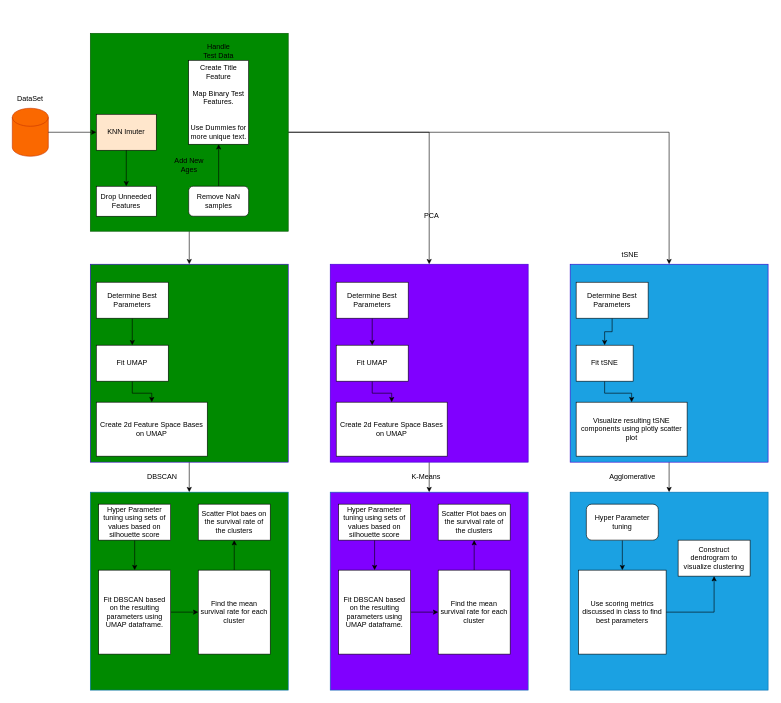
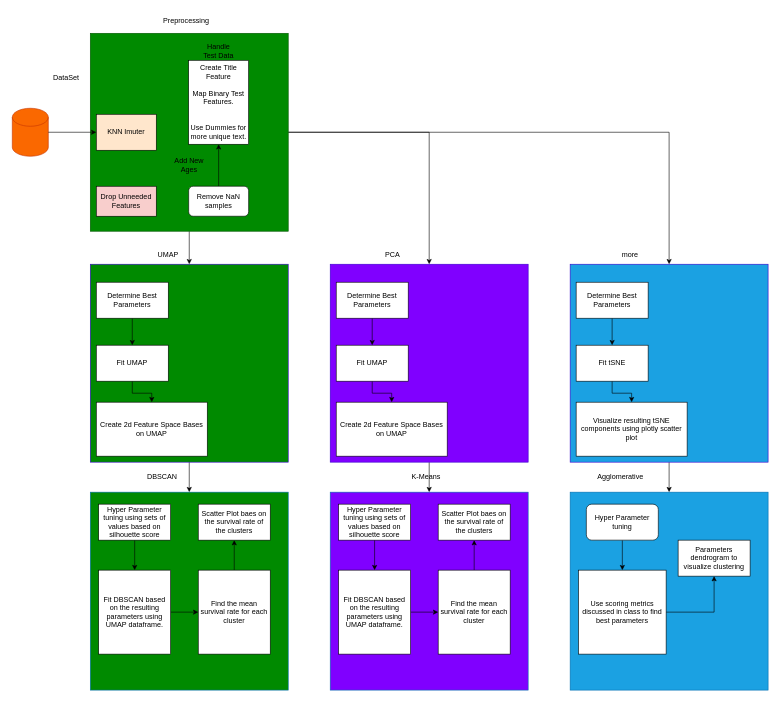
  <mxCell id="0" />
  <mxCell id="1" parent="0" />
  <mxCell id="2" value="" style="shape=cylinder3;whiteSpace=wrap;html=1;boundedLbl=1;backgroundOutline=1;size=15;fillColor=#fa6800;fontColor=#000000;strokeColor=#C73500;" parent="1" vertex="1"><mxGeometry x="20" y="180" width="60" height="80" as="geometry" /></mxCell>
- <mxCell id="3" value="DataSet" style="text;html=1;align=center;verticalAlign=middle;whiteSpace=wrap;rounded=0;" parent="1" vertex="1"><mxGeometry x="20" y="150" width="60" height="30" as="geometry" /></mxCell>
+ <mxCell id="3" value="DataSet" style="text;html=1;align=center;verticalAlign=middle;whiteSpace=wrap;rounded=0;" parent="1" vertex="1"><mxGeometry x="80" y="115" width="60" height="30" as="geometry" /></mxCell>
  <mxCell id="4" style="edgeStyle=orthogonalEdgeStyle;rounded=0;orthogonalLoop=1;jettySize=auto;html=1;exitX=0.5;exitY=1;exitDx=0;exitDy=0;entryX=0.5;entryY=0;entryDx=0;entryDy=0;" parent="1" source="7" target="19" edge="1"><mxGeometry relative="1" as="geometry" /></mxCell>
  <mxCell id="5" style="edgeStyle=orthogonalEdgeStyle;rounded=0;orthogonalLoop=1;jettySize=auto;html=1;exitX=1;exitY=0.5;exitDx=0;exitDy=0;entryX=0.5;entryY=0;entryDx=0;entryDy=0;" edge="1" parent="1" source="7" target="36"><mxGeometry relative="1" as="geometry" /></mxCell>
  <mxCell id="6" style="edgeStyle=orthogonalEdgeStyle;rounded=0;orthogonalLoop=1;jettySize=auto;html=1;exitX=1;exitY=0.5;exitDx=0;exitDy=0;entryX=0.5;entryY=0;entryDx=0;entryDy=0;" edge="1" parent="1" source="7" target="53"><mxGeometry relative="1" as="geometry" /></mxCell>
  <mxCell id="7" value="" style="whiteSpace=wrap;html=1;aspect=fixed;fillColor=#008a00;fontColor=#ffffff;strokeColor=#005700;" parent="1" vertex="1"><mxGeometry x="150" y="55" width="330" height="330" as="geometry" /></mxCell>
+ <mxCell id="8" value="Preprocessing" style="text;html=1;align=center;verticalAlign=middle;whiteSpace=wrap;rounded=0;" parent="1" vertex="1"><mxGeometry x="280" width="60" height="30" as="geometry" y="20" /></mxCell>
  <mxCell id="9" value="KNN Imuter" style="rounded=0;whiteSpace=wrap;html=1;fillColor=#ffe6cc;" parent="1" vertex="1"><mxGeometry x="160" y="190" width="100" height="60" as="geometry" /></mxCell>
  <mxCell id="10" value="" style="endArrow=classic;html=1;rounded=0;exitX=1;exitY=0.5;exitDx=0;exitDy=0;exitPerimeter=0;entryX=0;entryY=0.5;entryDx=0;entryDy=0;" parent="1" source="2" target="9" edge="1"><mxGeometry width="50" height="50" relative="1" as="geometry"><mxPoint x="340" y="220" as="sourcePoint" /><mxPoint x="390" y="170" as="targetPoint" /></mxGeometry></mxCell>
- <mxCell id="11" value="" style="endArrow=classic;html=1;rounded=0;exitX=0.5;exitY=1;exitDx=0;exitDy=0;entryX=0.5;entryY=0;entryDx=0;entryDy=0;" parent="1" source="9" target="12" edge="1"><mxGeometry width="50" height="50" relative="1" as="geometry"><mxPoint x="340" y="220" as="sourcePoint" /><mxPoint x="390" y="170" as="targetPoint" /></mxGeometry></mxCell>
- <mxCell id="12" value="Drop Unneeded Features" style="rounded=0;whiteSpace=wrap;html=1;" parent="1" vertex="1"><mxGeometry x="160" y="310" width="100" height="50" as="geometry" /></mxCell>
+ <mxCell id="12" value="Drop Unneeded Features" style="rounded=0;whiteSpace=wrap;html=1;fillColor=#f8cecc;" parent="1" vertex="1"><mxGeometry x="160" y="310" width="100" height="50" as="geometry" /></mxCell>
  <mxCell id="13" value="Add New Ages" style="text;html=1;align=center;verticalAlign=middle;whiteSpace=wrap;rounded=0;" parent="1" vertex="1"><mxGeometry x="285" y="260" width="60" height="30" as="geometry" /></mxCell>
  <mxCell id="14" style="edgeStyle=orthogonalEdgeStyle;rounded=0;orthogonalLoop=1;jettySize=auto;html=1;exitX=0.5;exitY=0;exitDx=0;exitDy=0;entryX=0.5;entryY=1;entryDx=0;entryDy=0;" parent="1" source="15" target="16" edge="1"><mxGeometry relative="1" as="geometry" /></mxCell>
  <mxCell id="15" value="Remove NaN samples" style="whiteSpace=wrap;html=1;rounded=1;" parent="1" vertex="1"><mxGeometry x="314" y="310" width="100" height="50" as="geometry" /></mxCell>
  <mxCell id="16" value="Create Title Feature&lt;div&gt;&lt;br&gt;&lt;/div&gt;&lt;div&gt;Map Binary Test Features.&lt;/div&gt;&lt;div&gt;&lt;br&gt;&lt;/div&gt;&lt;div&gt;&lt;br&gt;&lt;/div&gt;&lt;div&gt;Use Dummies for more unique text.&lt;/div&gt;" style="rounded=0;whiteSpace=wrap;html=1;" parent="1" vertex="1"><mxGeometry x="314" y="100" width="100" height="140" as="geometry" /></mxCell>
  <mxCell id="17" value="Handle Test Data" style="text;html=1;align=center;verticalAlign=middle;whiteSpace=wrap;rounded=0;" parent="1" vertex="1"><mxGeometry x="334" y="70" width="60" height="30" as="geometry" /></mxCell>
  <mxCell id="18" style="edgeStyle=orthogonalEdgeStyle;rounded=0;orthogonalLoop=1;jettySize=auto;html=1;exitX=0.5;exitY=1;exitDx=0;exitDy=0;entryX=0.5;entryY=0;entryDx=0;entryDy=0;" parent="1" source="19" target="26" edge="1"><mxGeometry relative="1" as="geometry" /></mxCell>
  <mxCell id="19" value="" style="whiteSpace=wrap;html=1;aspect=fixed;fillColor=light-dark(#008a00, #43ba43);fontColor=#ffffff;strokeColor=#3700CC;" parent="1" vertex="1"><mxGeometry x="150" y="440" width="330" height="330" as="geometry" /></mxCell>
+ <mxCell id="20" value="UMAP" style="text;html=1;align=center;verticalAlign=middle;whiteSpace=wrap;rounded=0;" parent="1" vertex="1"><mxGeometry x="250" y="410" width="60" height="30" as="geometry" /></mxCell>
  <mxCell id="21" style="edgeStyle=orthogonalEdgeStyle;rounded=0;orthogonalLoop=1;jettySize=auto;html=1;exitX=0.5;exitY=1;exitDx=0;exitDy=0;entryX=0.5;entryY=0;entryDx=0;entryDy=0;" parent="1" source="22" target="24" edge="1"><mxGeometry relative="1" as="geometry" /></mxCell>
  <mxCell id="22" value="Determine Best Parameters" style="rounded=0;whiteSpace=wrap;html=1;" parent="1" vertex="1"><mxGeometry x="160" y="470" width="120" height="60" as="geometry" /></mxCell>
  <mxCell id="23" style="edgeStyle=orthogonalEdgeStyle;rounded=0;orthogonalLoop=1;jettySize=auto;html=1;exitX=0.5;exitY=1;exitDx=0;exitDy=0;entryX=0.5;entryY=0;entryDx=0;entryDy=0;" parent="1" source="24" target="25" edge="1"><mxGeometry relative="1" as="geometry" /></mxCell>
  <mxCell id="24" value="Fit UMAP" style="rounded=0;whiteSpace=wrap;html=1;" parent="1" vertex="1"><mxGeometry x="160" y="575" width="120" height="60" as="geometry" /></mxCell>
  <mxCell id="25" value="Create 2d Feature Space Bases on UMAP" style="rounded=0;whiteSpace=wrap;html=1;" parent="1" vertex="1"><mxGeometry x="160" y="670" width="185" height="90" as="geometry" /></mxCell>
  <mxCell id="26" value="" style="whiteSpace=wrap;html=1;aspect=fixed;fillColor=#008A00;fontColor=#ffffff;strokeColor=#006EAF;" parent="1" vertex="1"><mxGeometry x="150" y="820" width="330" height="330" as="geometry" /></mxCell>
  <mxCell id="27" value="DBSCAN" style="text;html=1;align=center;verticalAlign=middle;whiteSpace=wrap;rounded=0;" parent="1" vertex="1"><mxGeometry x="240" y="780" width="60" height="30" as="geometry" /></mxCell>
  <mxCell id="28" style="edgeStyle=orthogonalEdgeStyle;rounded=0;orthogonalLoop=1;jettySize=auto;html=1;exitX=0.5;exitY=1;exitDx=0;exitDy=0;entryX=0.5;entryY=0;entryDx=0;entryDy=0;" parent="1" source="29" target="31" edge="1"><mxGeometry relative="1" as="geometry" /></mxCell>
  <mxCell id="29" value="Hyper Parameter tuning using sets of values based on silhouette score" style="rounded=0;whiteSpace=wrap;html=1;" parent="1" vertex="1"><mxGeometry x="164" y="840" width="120" height="60" as="geometry" /></mxCell>
  <mxCell id="30" style="edgeStyle=orthogonalEdgeStyle;rounded=0;orthogonalLoop=1;jettySize=auto;html=1;exitX=1;exitY=0.5;exitDx=0;exitDy=0;entryX=0;entryY=0.5;entryDx=0;entryDy=0;" parent="1" source="31" target="33" edge="1"><mxGeometry relative="1" as="geometry" /></mxCell>
  <mxCell id="31" value="Fit DBSCAN based on the resulting parameters using UMAP dataframe." style="rounded=0;whiteSpace=wrap;html=1;" parent="1" vertex="1"><mxGeometry x="164" y="950" width="120" height="140" as="geometry" /></mxCell>
  <mxCell id="32" style="edgeStyle=orthogonalEdgeStyle;rounded=0;orthogonalLoop=1;jettySize=auto;html=1;exitX=0.5;exitY=0;exitDx=0;exitDy=0;entryX=0.5;entryY=1;entryDx=0;entryDy=0;" parent="1" source="33" target="34" edge="1"><mxGeometry relative="1" as="geometry" /></mxCell>
  <mxCell id="33" value="Find the mean survival rate for each cluster" style="rounded=0;whiteSpace=wrap;html=1;" parent="1" vertex="1"><mxGeometry x="330" y="950" width="120" height="140" as="geometry" /></mxCell>
  <mxCell id="34" value="Scatter Plot baes on the survival rate of the clusters" style="rounded=0;whiteSpace=wrap;html=1;" parent="1" vertex="1"><mxGeometry x="330" y="840" width="120" height="60" as="geometry" /></mxCell>
  <mxCell id="35" style="edgeStyle=orthogonalEdgeStyle;rounded=0;orthogonalLoop=1;jettySize=auto;html=1;exitX=0.5;exitY=1;exitDx=0;exitDy=0;entryX=0.5;entryY=0;entryDx=0;entryDy=0;" edge="1" parent="1" source="36" target="43"><mxGeometry relative="1" as="geometry" /></mxCell>
  <mxCell id="36" value="" style="whiteSpace=wrap;html=1;aspect=fixed;fillColor=light-dark(#8000ff, #43ba43);fontColor=#ffffff;strokeColor=#3700CC;" vertex="1" parent="1"><mxGeometry x="550" y="440" width="330" height="330" as="geometry" /></mxCell>
- <mxCell id="37" value="PCA" style="text;html=1;align=center;verticalAlign=middle;whiteSpace=wrap;rounded=0;" vertex="1" parent="1"><mxGeometry x="689" y="345" width="60" height="30" as="geometry" /></mxCell>
+ <mxCell id="37" value="PCA" style="text;html=1;align=center;verticalAlign=middle;whiteSpace=wrap;rounded=0;" vertex="1" parent="1"><mxGeometry x="624" y="410" width="60" height="30" as="geometry" /></mxCell>
  <mxCell id="38" style="edgeStyle=orthogonalEdgeStyle;rounded=0;orthogonalLoop=1;jettySize=auto;html=1;exitX=0.5;exitY=1;exitDx=0;exitDy=0;entryX=0.5;entryY=0;entryDx=0;entryDy=0;" edge="1" parent="1" source="39" target="41"><mxGeometry relative="1" as="geometry" /></mxCell>
  <mxCell id="39" value="Determine Best Parameters" style="rounded=0;whiteSpace=wrap;html=1;" vertex="1" parent="1"><mxGeometry x="560" y="470" width="120" height="60" as="geometry" /></mxCell>
  <mxCell id="40" style="edgeStyle=orthogonalEdgeStyle;rounded=0;orthogonalLoop=1;jettySize=auto;html=1;exitX=0.5;exitY=1;exitDx=0;exitDy=0;entryX=0.5;entryY=0;entryDx=0;entryDy=0;" edge="1" parent="1" source="41" target="42"><mxGeometry relative="1" as="geometry" /></mxCell>
  <mxCell id="41" value="Fit UMAP" style="rounded=0;whiteSpace=wrap;html=1;" vertex="1" parent="1"><mxGeometry x="560" y="575" width="120" height="60" as="geometry" /></mxCell>
  <mxCell id="42" value="Create 2d Feature Space Bases on UMAP" style="rounded=0;whiteSpace=wrap;html=1;" vertex="1" parent="1"><mxGeometry x="560" y="670" width="185" height="90" as="geometry" /></mxCell>
  <mxCell id="43" value="" style="whiteSpace=wrap;html=1;aspect=fixed;fillColor=light-dark(#8000FF,#43BA43);fontColor=#ffffff;strokeColor=#006EAF;" vertex="1" parent="1"><mxGeometry x="550" y="820" width="330" height="330" as="geometry" /></mxCell>
  <mxCell id="44" value="K-Means" style="text;html=1;align=center;verticalAlign=middle;whiteSpace=wrap;rounded=0;" vertex="1" parent="1"><mxGeometry x="680" y="780" width="60" height="30" as="geometry" /></mxCell>
  <mxCell id="45" style="edgeStyle=orthogonalEdgeStyle;rounded=0;orthogonalLoop=1;jettySize=auto;html=1;exitX=0.5;exitY=1;exitDx=0;exitDy=0;entryX=0.5;entryY=0;entryDx=0;entryDy=0;" edge="1" parent="1" source="46" target="48"><mxGeometry relative="1" as="geometry" /></mxCell>
  <mxCell id="46" value="Hyper Parameter tuning using sets of values based on silhouette score" style="rounded=0;whiteSpace=wrap;html=1;" vertex="1" parent="1"><mxGeometry x="564" y="840" width="120" height="60" as="geometry" /></mxCell>
  <mxCell id="47" style="edgeStyle=orthogonalEdgeStyle;rounded=0;orthogonalLoop=1;jettySize=auto;html=1;exitX=1;exitY=0.5;exitDx=0;exitDy=0;entryX=0;entryY=0.5;entryDx=0;entryDy=0;" edge="1" parent="1" source="48" target="50"><mxGeometry relative="1" as="geometry" /></mxCell>
  <mxCell id="48" value="Fit DBSCAN based on the resulting parameters using UMAP dataframe." style="rounded=0;whiteSpace=wrap;html=1;" vertex="1" parent="1"><mxGeometry x="564" y="950" width="120" height="140" as="geometry" /></mxCell>
  <mxCell id="49" style="edgeStyle=orthogonalEdgeStyle;rounded=0;orthogonalLoop=1;jettySize=auto;html=1;exitX=0.5;exitY=0;exitDx=0;exitDy=0;entryX=0.5;entryY=1;entryDx=0;entryDy=0;" edge="1" parent="1" source="50" target="51"><mxGeometry relative="1" as="geometry" /></mxCell>
  <mxCell id="50" value="Find the mean survival rate for each cluster" style="rounded=0;whiteSpace=wrap;html=1;" vertex="1" parent="1"><mxGeometry x="730" y="950" width="120" height="140" as="geometry" /></mxCell>
  <mxCell id="51" value="Scatter Plot baes on the survival rate of the clusters" style="rounded=0;whiteSpace=wrap;html=1;" vertex="1" parent="1"><mxGeometry x="730" y="840" width="120" height="60" as="geometry" /></mxCell>
  <mxCell id="52" style="edgeStyle=orthogonalEdgeStyle;rounded=0;orthogonalLoop=1;jettySize=auto;html=1;exitX=0.5;exitY=1;exitDx=0;exitDy=0;entryX=0.5;entryY=0;entryDx=0;entryDy=0;" edge="1" parent="1" source="53" target="60"><mxGeometry relative="1" as="geometry" /></mxCell>
  <mxCell id="53" value="" style="whiteSpace=wrap;html=1;aspect=fixed;fillColor=light-dark(#1ba1e2, #43ba43);fontColor=#ffffff;strokeColor=#3700CC;" vertex="1" parent="1"><mxGeometry x="950" y="440" width="330" height="330" as="geometry" /></mxCell>
- <mxCell id="54" value="tSNE" style="text;html=1;align=center;verticalAlign=middle;whiteSpace=wrap;rounded=0;" vertex="1" parent="1"><mxGeometry x="1020" y="410" width="60" height="30" as="geometry" /></mxCell>
+ <mxCell id="54" value="more" style="text;html=1;align=center;verticalAlign=middle;whiteSpace=wrap;rounded=0;" vertex="1" parent="1"><mxGeometry x="1020" y="410" width="60" height="30" as="geometry" /></mxCell>
  <mxCell id="55" style="edgeStyle=orthogonalEdgeStyle;rounded=0;orthogonalLoop=1;jettySize=auto;html=1;exitX=0.5;exitY=1;exitDx=0;exitDy=0;entryX=0.5;entryY=0;entryDx=0;entryDy=0;" edge="1" parent="1" source="56" target="58"><mxGeometry relative="1" as="geometry" /></mxCell>
  <mxCell id="56" value="Determine Best Parameters" style="rounded=0;whiteSpace=wrap;html=1;" vertex="1" parent="1"><mxGeometry x="960" y="470" width="120" height="60" as="geometry" /></mxCell>
  <mxCell id="57" style="edgeStyle=orthogonalEdgeStyle;rounded=0;orthogonalLoop=1;jettySize=auto;html=1;exitX=0.5;exitY=1;exitDx=0;exitDy=0;entryX=0.5;entryY=0;entryDx=0;entryDy=0;" edge="1" parent="1" source="58" target="59"><mxGeometry relative="1" as="geometry" /></mxCell>
- <mxCell id="58" value="Fit tSNE" style="rounded=0;whiteSpace=wrap;html=1;" vertex="1" parent="1"><mxGeometry x="960" y="575" width="95" height="60" as="geometry" /></mxCell>
+ <mxCell id="58" value="Fit tSNE" style="rounded=0;whiteSpace=wrap;html=1;" vertex="1" parent="1"><mxGeometry x="960" y="575" width="120" height="60" as="geometry" /></mxCell>
  <mxCell id="59" value="Visualize resulting tSNE components using plotly scatter plot" style="rounded=0;whiteSpace=wrap;html=1;" vertex="1" parent="1"><mxGeometry x="960" y="670" width="185" height="90" as="geometry" /></mxCell>
  <mxCell id="60" value="" style="whiteSpace=wrap;html=1;aspect=fixed;fillColor=light-dark(#1ba1e2, #43ba43);fontColor=#ffffff;strokeColor=#006EAF;" vertex="1" parent="1"><mxGeometry x="950" y="820" width="330" height="330" as="geometry" /></mxCell>
- <mxCell id="61" value="Agglomerative" style="text;html=1;align=center;verticalAlign=middle;whiteSpace=wrap;rounded=0;" vertex="1" parent="1"><mxGeometry x="1024" y="780" width="60" height="30" as="geometry" /></mxCell>
+ <mxCell id="61" value="Agglomerative" style="text;html=1;align=center;verticalAlign=middle;whiteSpace=wrap;rounded=0;" vertex="1" parent="1"><mxGeometry x="1004" y="780" width="60" height="30" as="geometry" /></mxCell>
  <mxCell id="62" style="edgeStyle=orthogonalEdgeStyle;rounded=0;orthogonalLoop=1;jettySize=auto;html=1;exitX=0.5;exitY=1;exitDx=0;exitDy=0;entryX=0.5;entryY=0;entryDx=0;entryDy=0;" edge="1" parent="1" source="63" target="65"><mxGeometry relative="1" as="geometry" /></mxCell>
  <mxCell id="63" value="Hyper Parameter tuning" style="whiteSpace=wrap;html=1;rounded=1;" vertex="1" parent="1"><mxGeometry x="977" y="840" width="120" height="60" as="geometry" /></mxCell>
  <mxCell id="64" style="edgeStyle=orthogonalEdgeStyle;rounded=0;orthogonalLoop=1;jettySize=auto;html=1;exitX=1;exitY=0.5;exitDx=0;exitDy=0;entryX=0.5;entryY=1;entryDx=0;entryDy=0;" edge="1" parent="1" source="65" target="66"><mxGeometry relative="1" as="geometry" /></mxCell>
  <mxCell id="65" value="Use scoring metrics discussed in class to find best parameters" style="rounded=0;whiteSpace=wrap;html=1;" vertex="1" parent="1"><mxGeometry x="964" y="950" width="146" height="140" as="geometry" /></mxCell>
- <mxCell id="66" value="Construct dendrogram to visualize clustering" style="rounded=0;whiteSpace=wrap;html=1;" vertex="1" parent="1"><mxGeometry x="1130" y="900" width="120" height="60" as="geometry" /></mxCell>
+ <mxCell id="66" value="Parameters dendrogram to visualize clustering" style="rounded=0;whiteSpace=wrap;html=1;" vertex="1" parent="1"><mxGeometry x="1130" y="900" width="120" height="60" as="geometry" /></mxCell>
